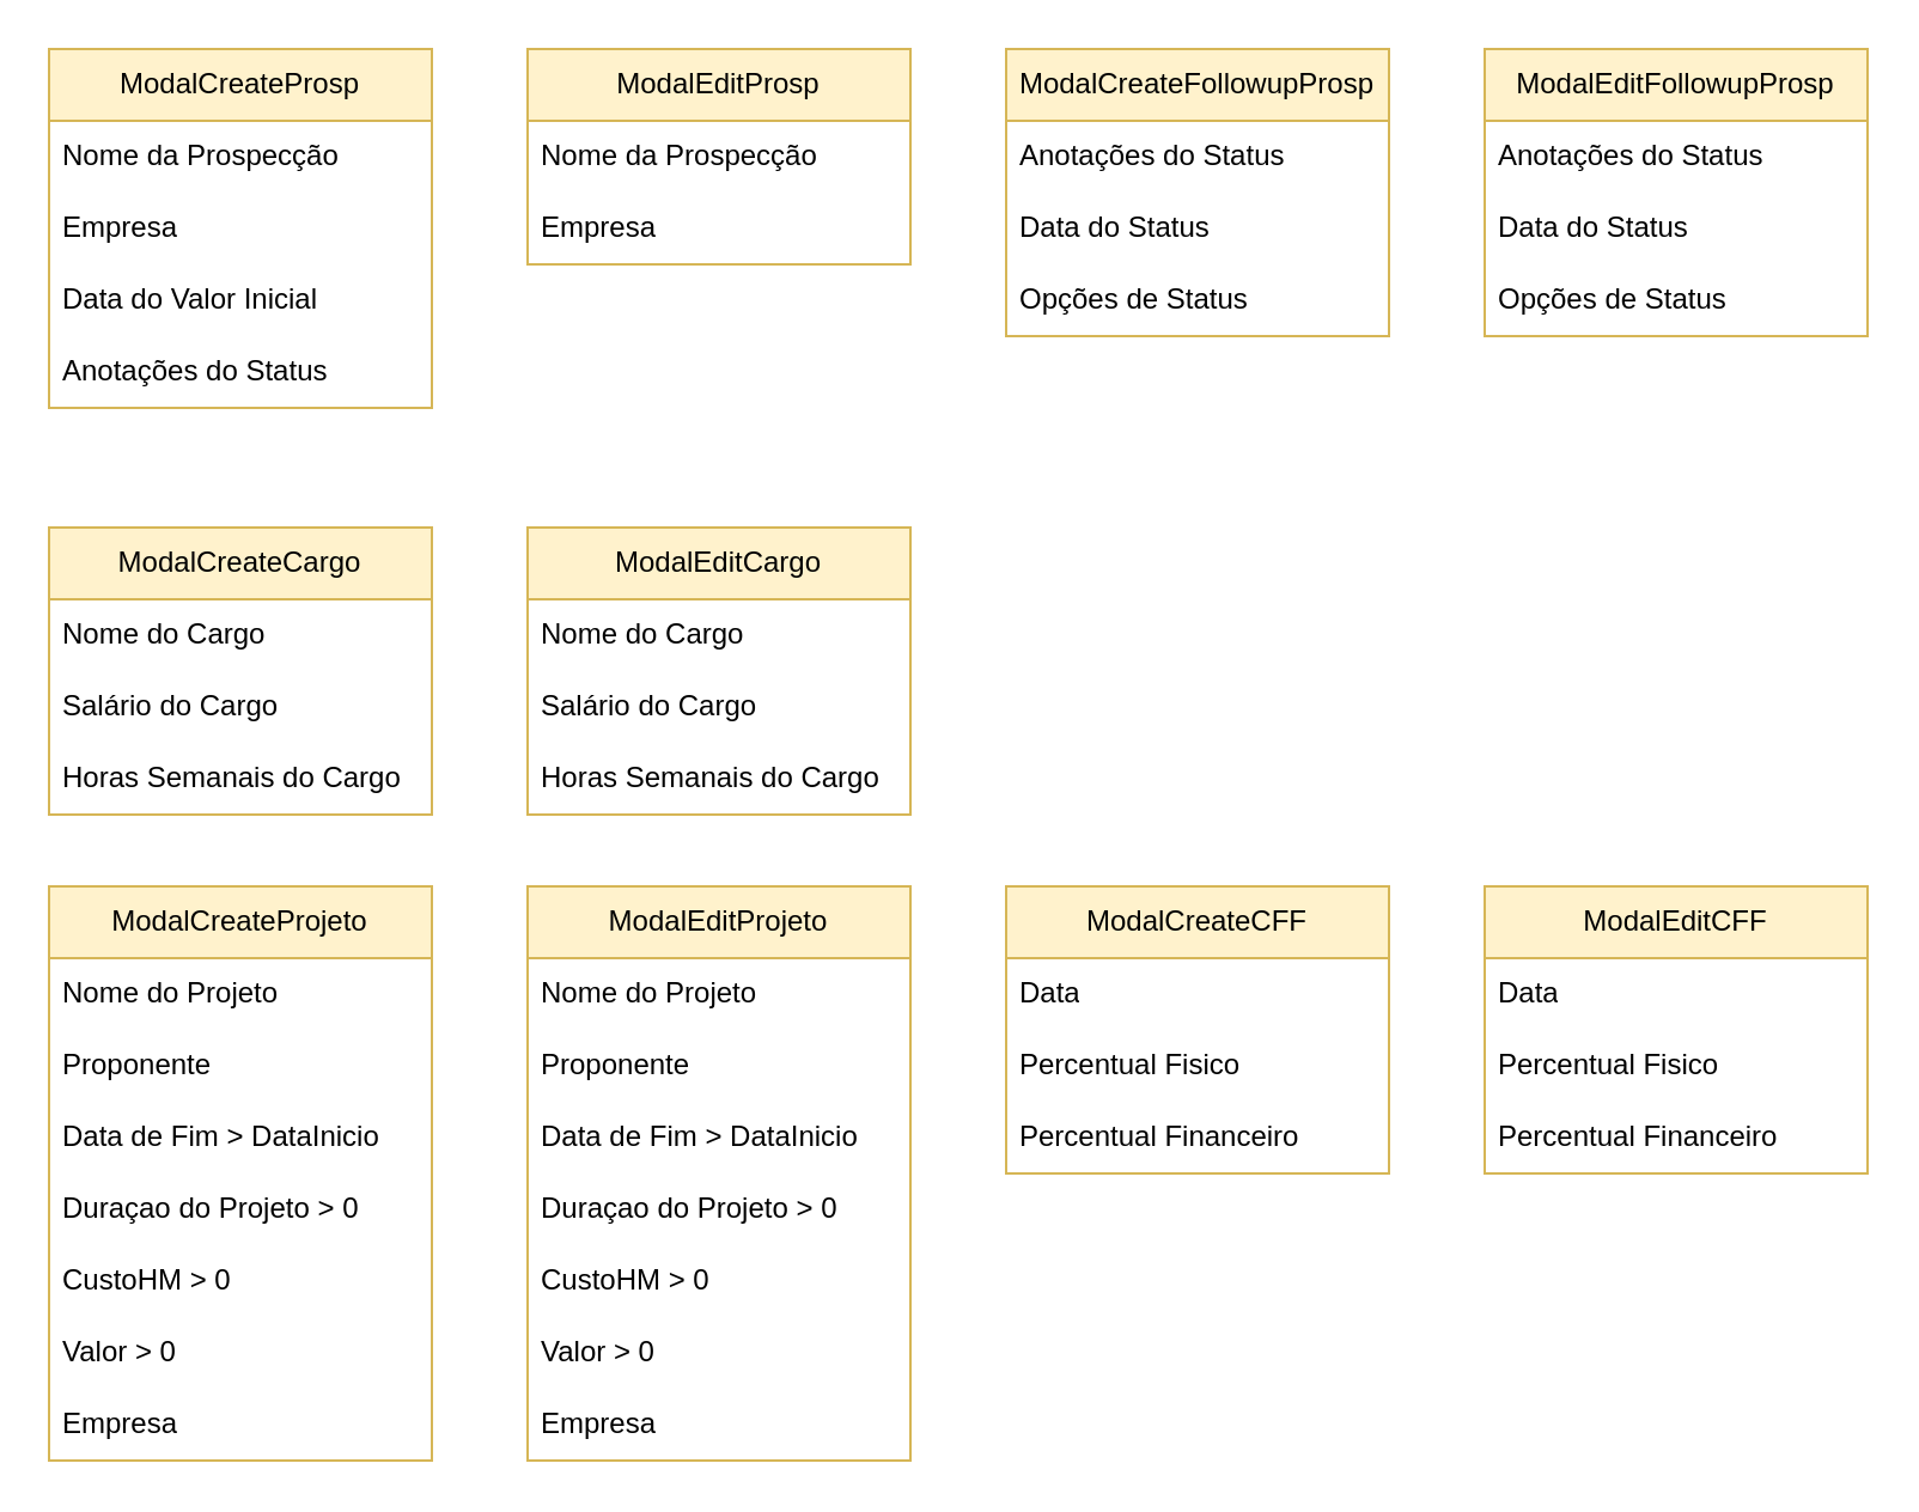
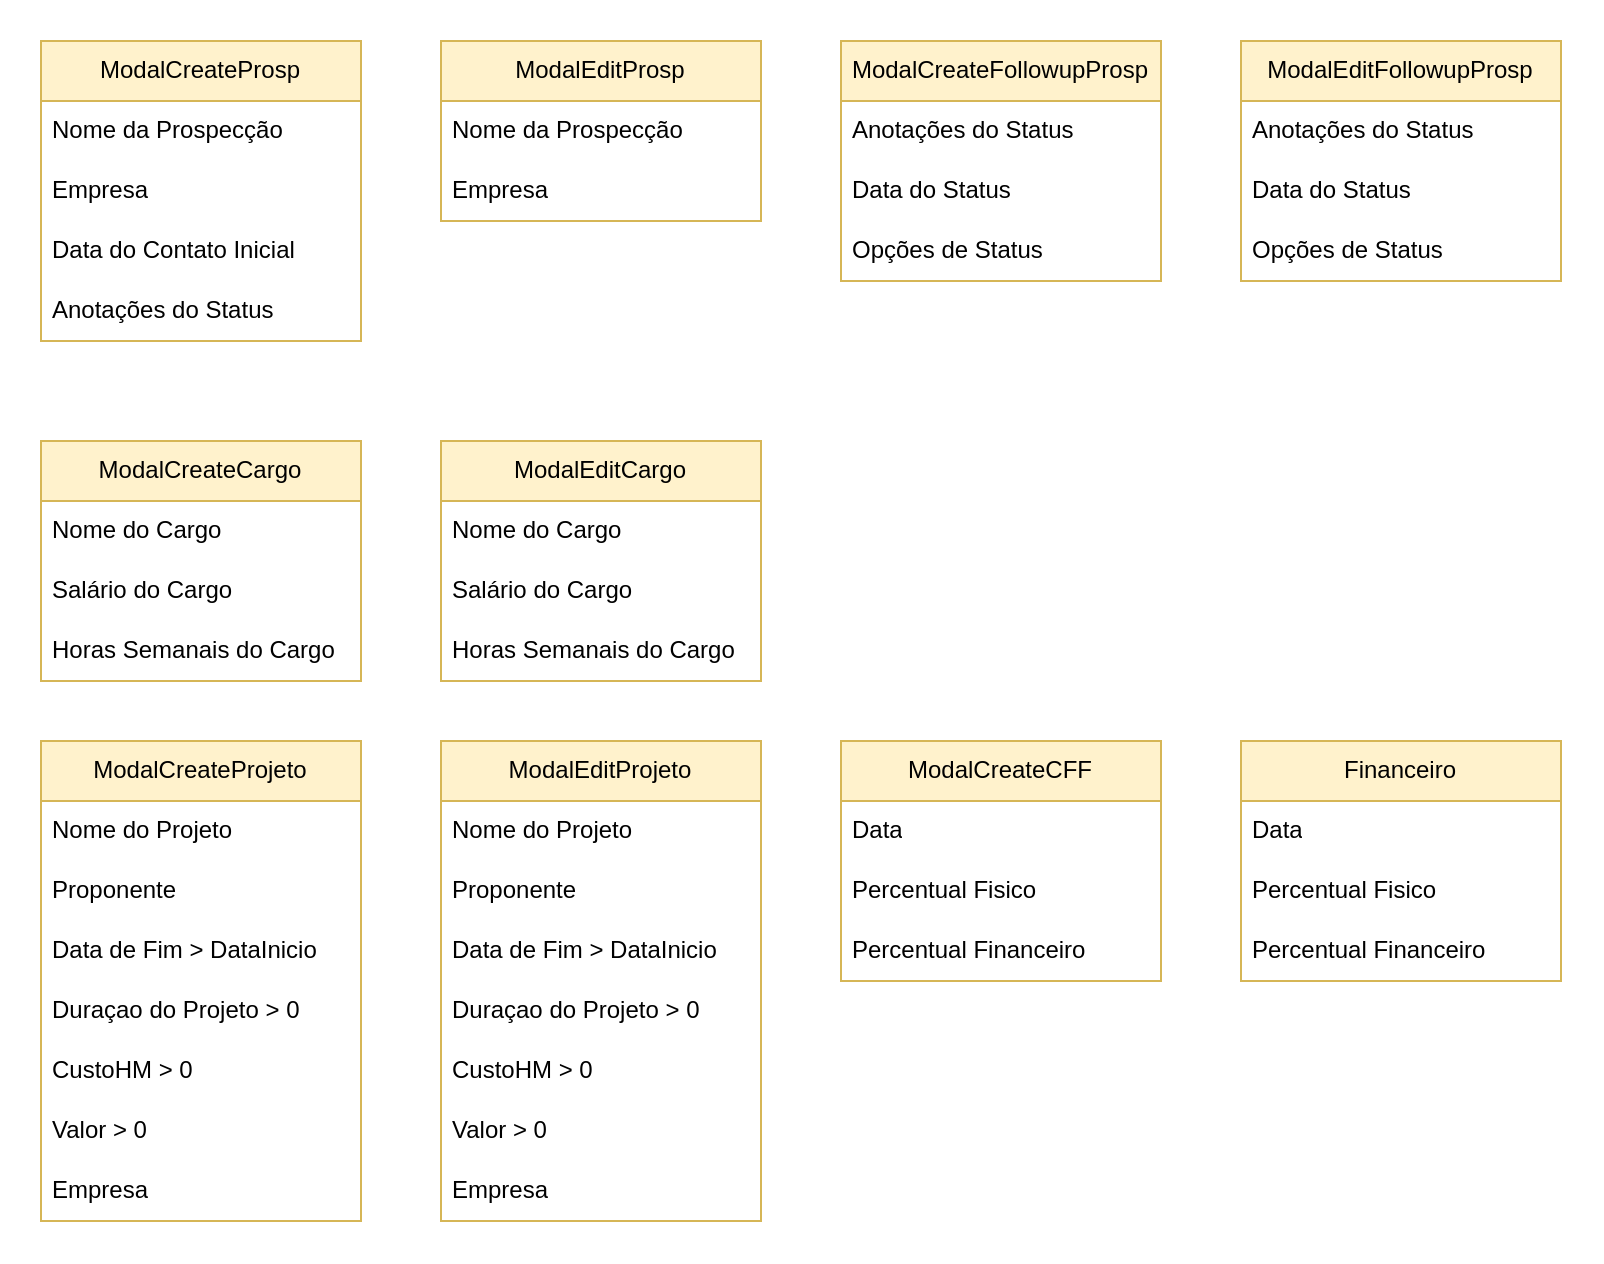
  <mxCell id="0" />
  <mxCell id="1" parent="0" />
  <mxCell id="2" value="ModalCreateProsp" style="swimlane;fontStyle=0;childLayout=stackLayout;horizontal=1;startSize=30;horizontalStack=0;resizeParent=1;resizeParentMax=0;resizeLast=0;collapsible=1;marginBottom=0;whiteSpace=wrap;html=1;fillColor=#fff2cc;strokeColor=#d6b656;" parent="1" vertex="1"><mxGeometry x="20" y="20" width="160" height="150" as="geometry" /></mxCell>
  <mxCell id="3" value="Nome da Prospecção" style="text;strokeColor=none;fillColor=none;align=left;verticalAlign=middle;spacingLeft=4;spacingRight=4;overflow=hidden;points=[[0,0.5],[1,0.5]];portConstraint=eastwest;rotatable=0;whiteSpace=wrap;html=1;" parent="2" vertex="1"><mxGeometry y="30" width="160" height="30" as="geometry" /></mxCell>
  <mxCell id="4" value="Empresa" style="text;strokeColor=none;fillColor=none;align=left;verticalAlign=middle;spacingLeft=4;spacingRight=4;overflow=hidden;points=[[0,0.5],[1,0.5]];portConstraint=eastwest;rotatable=0;whiteSpace=wrap;html=1;" parent="2" vertex="1"><mxGeometry y="60" width="160" height="30" as="geometry" /></mxCell>
- <mxCell id="5" value="Data do Valor Inicial" style="text;strokeColor=none;fillColor=none;align=left;verticalAlign=middle;spacingLeft=4;spacingRight=4;overflow=hidden;points=[[0,0.5],[1,0.5]];portConstraint=eastwest;rotatable=0;whiteSpace=wrap;html=1;" parent="2" vertex="1"><mxGeometry y="90" width="160" height="30" as="geometry" /></mxCell>
+ <mxCell id="5" value="Data do Contato Inicial" style="text;strokeColor=none;fillColor=none;align=left;verticalAlign=middle;spacingLeft=4;spacingRight=4;overflow=hidden;points=[[0,0.5],[1,0.5]];portConstraint=eastwest;rotatable=0;whiteSpace=wrap;html=1;" parent="2" vertex="1"><mxGeometry y="90" width="160" height="30" as="geometry" /></mxCell>
  <mxCell id="6" value="Anotações do Status" style="text;strokeColor=none;fillColor=none;align=left;verticalAlign=middle;spacingLeft=4;spacingRight=4;overflow=hidden;points=[[0,0.5],[1,0.5]];portConstraint=eastwest;rotatable=0;whiteSpace=wrap;html=1;" parent="2" vertex="1"><mxGeometry y="120" width="160" height="30" as="geometry" /></mxCell>
  <mxCell id="7" value="ModalEditProsp" style="swimlane;fontStyle=0;childLayout=stackLayout;horizontal=1;startSize=30;horizontalStack=0;resizeParent=1;resizeParentMax=0;resizeLast=0;collapsible=1;marginBottom=0;whiteSpace=wrap;html=1;fillColor=#fff2cc;strokeColor=#d6b656;" parent="1" vertex="1"><mxGeometry x="220" y="20" width="160" height="90" as="geometry"><mxRectangle x="240" y="200" width="130" height="30" as="alternateBounds" /></mxGeometry></mxCell>
  <mxCell id="8" value="Nome da Prospecção" style="text;strokeColor=none;fillColor=none;align=left;verticalAlign=middle;spacingLeft=4;spacingRight=4;overflow=hidden;points=[[0,0.5],[1,0.5]];portConstraint=eastwest;rotatable=0;whiteSpace=wrap;html=1;" parent="7" vertex="1"><mxGeometry y="30" width="160" height="30" as="geometry" /></mxCell>
  <mxCell id="9" value="Empresa" style="text;strokeColor=none;fillColor=none;align=left;verticalAlign=middle;spacingLeft=4;spacingRight=4;overflow=hidden;points=[[0,0.5],[1,0.5]];portConstraint=eastwest;rotatable=0;whiteSpace=wrap;html=1;" parent="7" vertex="1"><mxGeometry y="60" width="160" height="30" as="geometry" /></mxCell>
  <mxCell id="10" value="ModalCreateFollowupProsp" style="swimlane;fontStyle=0;childLayout=stackLayout;horizontal=1;startSize=30;horizontalStack=0;resizeParent=1;resizeParentMax=0;resizeLast=0;collapsible=1;marginBottom=0;whiteSpace=wrap;html=1;fillColor=#fff2cc;strokeColor=#d6b656;" parent="1" vertex="1"><mxGeometry x="420" y="20" width="160" height="120" as="geometry"><mxRectangle x="400" y="200" width="190" height="30" as="alternateBounds" /></mxGeometry></mxCell>
  <mxCell id="11" value="Anotações do Status" style="text;strokeColor=none;fillColor=none;align=left;verticalAlign=middle;spacingLeft=4;spacingRight=4;overflow=hidden;points=[[0,0.5],[1,0.5]];portConstraint=eastwest;rotatable=0;whiteSpace=wrap;html=1;" parent="10" vertex="1"><mxGeometry y="30" width="160" height="30" as="geometry" /></mxCell>
  <mxCell id="12" value="Data do Status" style="text;strokeColor=none;fillColor=none;align=left;verticalAlign=middle;spacingLeft=4;spacingRight=4;overflow=hidden;points=[[0,0.5],[1,0.5]];portConstraint=eastwest;rotatable=0;whiteSpace=wrap;html=1;" parent="10" vertex="1"><mxGeometry y="60" width="160" height="30" as="geometry" /></mxCell>
  <mxCell id="13" value="Opções de Status" style="text;strokeColor=none;fillColor=none;align=left;verticalAlign=middle;spacingLeft=4;spacingRight=4;overflow=hidden;points=[[0,0.5],[1,0.5]];portConstraint=eastwest;rotatable=0;whiteSpace=wrap;html=1;" parent="10" vertex="1"><mxGeometry y="90" width="160" height="30" as="geometry" /></mxCell>
  <mxCell id="14" value="ModalEditFollowupProsp" style="swimlane;fontStyle=0;childLayout=stackLayout;horizontal=1;startSize=30;horizontalStack=0;resizeParent=1;resizeParentMax=0;resizeLast=0;collapsible=1;marginBottom=0;whiteSpace=wrap;html=1;fillColor=#fff2cc;strokeColor=#d6b656;" parent="1" vertex="1"><mxGeometry x="620" y="20" width="160" height="120" as="geometry" /></mxCell>
  <mxCell id="15" value="Anotações do Status" style="text;strokeColor=none;fillColor=none;align=left;verticalAlign=middle;spacingLeft=4;spacingRight=4;overflow=hidden;points=[[0,0.5],[1,0.5]];portConstraint=eastwest;rotatable=0;whiteSpace=wrap;html=1;" parent="14" vertex="1"><mxGeometry y="30" width="160" height="30" as="geometry" /></mxCell>
  <mxCell id="16" value="Data do Status" style="text;strokeColor=none;fillColor=none;align=left;verticalAlign=middle;spacingLeft=4;spacingRight=4;overflow=hidden;points=[[0,0.5],[1,0.5]];portConstraint=eastwest;rotatable=0;whiteSpace=wrap;html=1;" parent="14" vertex="1"><mxGeometry y="60" width="160" height="30" as="geometry" /></mxCell>
  <mxCell id="17" value="Opções de Status" style="text;strokeColor=none;fillColor=none;align=left;verticalAlign=middle;spacingLeft=4;spacingRight=4;overflow=hidden;points=[[0,0.5],[1,0.5]];portConstraint=eastwest;rotatable=0;whiteSpace=wrap;html=1;" parent="14" vertex="1"><mxGeometry y="90" width="160" height="30" as="geometry" /></mxCell>
  <mxCell id="18" value="ModalCreateCargo" style="swimlane;fontStyle=0;childLayout=stackLayout;horizontal=1;startSize=30;horizontalStack=0;resizeParent=1;resizeParentMax=0;resizeLast=0;collapsible=1;marginBottom=0;whiteSpace=wrap;html=1;fillColor=#fff2cc;strokeColor=#d6b656;" parent="1" vertex="1"><mxGeometry x="20" y="220" width="160" height="120" as="geometry" /></mxCell>
  <mxCell id="19" value="Nome do Cargo" style="text;strokeColor=none;fillColor=none;align=left;verticalAlign=middle;spacingLeft=4;spacingRight=4;overflow=hidden;points=[[0,0.5],[1,0.5]];portConstraint=eastwest;rotatable=0;whiteSpace=wrap;html=1;" parent="18" vertex="1"><mxGeometry y="30" width="160" height="30" as="geometry" /></mxCell>
  <mxCell id="20" value="Salário do Cargo" style="text;strokeColor=none;fillColor=none;align=left;verticalAlign=middle;spacingLeft=4;spacingRight=4;overflow=hidden;points=[[0,0.5],[1,0.5]];portConstraint=eastwest;rotatable=0;whiteSpace=wrap;html=1;" parent="18" vertex="1"><mxGeometry y="60" width="160" height="30" as="geometry" /></mxCell>
  <mxCell id="21" value="Horas Semanais do Cargo" style="text;strokeColor=none;fillColor=none;align=left;verticalAlign=middle;spacingLeft=4;spacingRight=4;overflow=hidden;points=[[0,0.5],[1,0.5]];portConstraint=eastwest;rotatable=0;whiteSpace=wrap;html=1;" parent="18" vertex="1"><mxGeometry y="90" width="160" height="30" as="geometry" /></mxCell>
  <mxCell id="22" value="ModalEditCargo" style="swimlane;fontStyle=0;childLayout=stackLayout;horizontal=1;startSize=30;horizontalStack=0;resizeParent=1;resizeParentMax=0;resizeLast=0;collapsible=1;marginBottom=0;whiteSpace=wrap;html=1;fillColor=#fff2cc;strokeColor=#d6b656;" parent="1" vertex="1"><mxGeometry x="220" y="220" width="160" height="120" as="geometry" /></mxCell>
  <mxCell id="23" value="Nome do Cargo" style="text;strokeColor=none;fillColor=none;align=left;verticalAlign=middle;spacingLeft=4;spacingRight=4;overflow=hidden;points=[[0,0.5],[1,0.5]];portConstraint=eastwest;rotatable=0;whiteSpace=wrap;html=1;" parent="22" vertex="1"><mxGeometry y="30" width="160" height="30" as="geometry" /></mxCell>
  <mxCell id="24" value="Salário do Cargo" style="text;strokeColor=none;fillColor=none;align=left;verticalAlign=middle;spacingLeft=4;spacingRight=4;overflow=hidden;points=[[0,0.5],[1,0.5]];portConstraint=eastwest;rotatable=0;whiteSpace=wrap;html=1;" parent="22" vertex="1"><mxGeometry y="60" width="160" height="30" as="geometry" /></mxCell>
  <mxCell id="25" value="Horas Semanais do Cargo" style="text;strokeColor=none;fillColor=none;align=left;verticalAlign=middle;spacingLeft=4;spacingRight=4;overflow=hidden;points=[[0,0.5],[1,0.5]];portConstraint=eastwest;rotatable=0;whiteSpace=wrap;html=1;" parent="22" vertex="1"><mxGeometry y="90" width="160" height="30" as="geometry" /></mxCell>
  <mxCell id="26" value="ModalCreateProjeto" style="swimlane;fontStyle=0;childLayout=stackLayout;horizontal=1;startSize=30;horizontalStack=0;resizeParent=1;resizeParentMax=0;resizeLast=0;collapsible=1;marginBottom=0;whiteSpace=wrap;html=1;fillColor=#fff2cc;strokeColor=#d6b656;" parent="1" vertex="1"><mxGeometry x="20" y="370" width="160" height="240" as="geometry" /></mxCell>
  <mxCell id="27" value="Nome do Projeto" style="text;strokeColor=none;fillColor=none;align=left;verticalAlign=middle;spacingLeft=4;spacingRight=4;overflow=hidden;points=[[0,0.5],[1,0.5]];portConstraint=eastwest;rotatable=0;whiteSpace=wrap;html=1;" parent="26" vertex="1"><mxGeometry y="30" width="160" height="30" as="geometry" /></mxCell>
  <mxCell id="28" value="Proponente" style="text;strokeColor=none;fillColor=none;align=left;verticalAlign=middle;spacingLeft=4;spacingRight=4;overflow=hidden;points=[[0,0.5],[1,0.5]];portConstraint=eastwest;rotatable=0;whiteSpace=wrap;html=1;" parent="26" vertex="1"><mxGeometry y="60" width="160" height="30" as="geometry" /></mxCell>
  <mxCell id="29" value="Data de Fim &amp;gt; DataInicio" style="text;strokeColor=none;fillColor=none;align=left;verticalAlign=middle;spacingLeft=4;spacingRight=4;overflow=hidden;points=[[0,0.5],[1,0.5]];portConstraint=eastwest;rotatable=0;whiteSpace=wrap;html=1;" parent="26" vertex="1"><mxGeometry y="90" width="160" height="30" as="geometry" /></mxCell>
  <mxCell id="30" value="Duraçao do Projeto &amp;gt; 0" style="text;strokeColor=none;fillColor=none;align=left;verticalAlign=middle;spacingLeft=4;spacingRight=4;overflow=hidden;points=[[0,0.5],[1,0.5]];portConstraint=eastwest;rotatable=0;whiteSpace=wrap;html=1;" parent="26" vertex="1"><mxGeometry y="120" width="160" height="30" as="geometry" /></mxCell>
  <mxCell id="31" value="CustoHM &amp;gt; 0" style="text;strokeColor=none;fillColor=none;align=left;verticalAlign=middle;spacingLeft=4;spacingRight=4;overflow=hidden;points=[[0,0.5],[1,0.5]];portConstraint=eastwest;rotatable=0;whiteSpace=wrap;html=1;" parent="26" vertex="1"><mxGeometry y="150" width="160" height="30" as="geometry" /></mxCell>
  <mxCell id="32" value="Valor &amp;gt; 0" style="text;strokeColor=none;fillColor=none;align=left;verticalAlign=middle;spacingLeft=4;spacingRight=4;overflow=hidden;points=[[0,0.5],[1,0.5]];portConstraint=eastwest;rotatable=0;whiteSpace=wrap;html=1;" parent="26" vertex="1"><mxGeometry y="180" width="160" height="30" as="geometry" /></mxCell>
  <mxCell id="33" value="&lt;div&gt;Empresa&lt;/div&gt;" style="text;strokeColor=none;fillColor=none;align=left;verticalAlign=middle;spacingLeft=4;spacingRight=4;overflow=hidden;points=[[0,0.5],[1,0.5]];portConstraint=eastwest;rotatable=0;whiteSpace=wrap;html=1;" parent="26" vertex="1"><mxGeometry y="210" width="160" height="30" as="geometry" /></mxCell>
  <mxCell id="34" value="ModalEditProjeto" style="swimlane;fontStyle=0;childLayout=stackLayout;horizontal=1;startSize=30;horizontalStack=0;resizeParent=1;resizeParentMax=0;resizeLast=0;collapsible=1;marginBottom=0;whiteSpace=wrap;html=1;fillColor=#fff2cc;strokeColor=#d6b656;" parent="1" vertex="1"><mxGeometry x="220" y="370" width="160" height="240" as="geometry" /></mxCell>
  <mxCell id="35" value="Nome do Projeto" style="text;strokeColor=none;fillColor=none;align=left;verticalAlign=middle;spacingLeft=4;spacingRight=4;overflow=hidden;points=[[0,0.5],[1,0.5]];portConstraint=eastwest;rotatable=0;whiteSpace=wrap;html=1;" parent="34" vertex="1"><mxGeometry y="30" width="160" height="30" as="geometry" /></mxCell>
  <mxCell id="36" value="Proponente" style="text;strokeColor=none;fillColor=none;align=left;verticalAlign=middle;spacingLeft=4;spacingRight=4;overflow=hidden;points=[[0,0.5],[1,0.5]];portConstraint=eastwest;rotatable=0;whiteSpace=wrap;html=1;" parent="34" vertex="1"><mxGeometry y="60" width="160" height="30" as="geometry" /></mxCell>
  <mxCell id="37" value="Data de Fim &amp;gt; DataInicio" style="text;strokeColor=none;fillColor=none;align=left;verticalAlign=middle;spacingLeft=4;spacingRight=4;overflow=hidden;points=[[0,0.5],[1,0.5]];portConstraint=eastwest;rotatable=0;whiteSpace=wrap;html=1;" parent="34" vertex="1"><mxGeometry y="90" width="160" height="30" as="geometry" /></mxCell>
  <mxCell id="38" value="Duraçao do Projeto &amp;gt; 0" style="text;strokeColor=none;fillColor=none;align=left;verticalAlign=middle;spacingLeft=4;spacingRight=4;overflow=hidden;points=[[0,0.5],[1,0.5]];portConstraint=eastwest;rotatable=0;whiteSpace=wrap;html=1;" parent="34" vertex="1"><mxGeometry y="120" width="160" height="30" as="geometry" /></mxCell>
  <mxCell id="39" value="CustoHM &amp;gt; 0" style="text;strokeColor=none;fillColor=none;align=left;verticalAlign=middle;spacingLeft=4;spacingRight=4;overflow=hidden;points=[[0,0.5],[1,0.5]];portConstraint=eastwest;rotatable=0;whiteSpace=wrap;html=1;" parent="34" vertex="1"><mxGeometry y="150" width="160" height="30" as="geometry" /></mxCell>
  <mxCell id="40" value="Valor &amp;gt; 0" style="text;strokeColor=none;fillColor=none;align=left;verticalAlign=middle;spacingLeft=4;spacingRight=4;overflow=hidden;points=[[0,0.5],[1,0.5]];portConstraint=eastwest;rotatable=0;whiteSpace=wrap;html=1;" parent="34" vertex="1"><mxGeometry y="180" width="160" height="30" as="geometry" /></mxCell>
  <mxCell id="41" value="&lt;div&gt;Empresa&lt;/div&gt;" style="text;strokeColor=none;fillColor=none;align=left;verticalAlign=middle;spacingLeft=4;spacingRight=4;overflow=hidden;points=[[0,0.5],[1,0.5]];portConstraint=eastwest;rotatable=0;whiteSpace=wrap;html=1;" parent="34" vertex="1"><mxGeometry y="210" width="160" height="30" as="geometry" /></mxCell>
  <mxCell id="42" value="ModalCreateCFF" style="swimlane;fontStyle=0;childLayout=stackLayout;horizontal=1;startSize=30;horizontalStack=0;resizeParent=1;resizeParentMax=0;resizeLast=0;collapsible=1;marginBottom=0;whiteSpace=wrap;html=1;fillColor=#fff2cc;strokeColor=#d6b656;" parent="1" vertex="1"><mxGeometry x="420" y="370" width="160" height="120" as="geometry" /></mxCell>
  <mxCell id="43" value="Data" style="text;strokeColor=none;fillColor=none;align=left;verticalAlign=middle;spacingLeft=4;spacingRight=4;overflow=hidden;points=[[0,0.5],[1,0.5]];portConstraint=eastwest;rotatable=0;whiteSpace=wrap;html=1;" parent="42" vertex="1"><mxGeometry y="30" width="160" height="30" as="geometry" /></mxCell>
  <mxCell id="44" value="&lt;div&gt;Percentual Fisico&lt;/div&gt;" style="text;strokeColor=none;fillColor=none;align=left;verticalAlign=middle;spacingLeft=4;spacingRight=4;overflow=hidden;points=[[0,0.5],[1,0.5]];portConstraint=eastwest;rotatable=0;whiteSpace=wrap;html=1;" parent="42" vertex="1"><mxGeometry y="60" width="160" height="30" as="geometry" /></mxCell>
  <mxCell id="45" value="&lt;div&gt;Percentual Financeiro&lt;/div&gt;" style="text;strokeColor=none;fillColor=none;align=left;verticalAlign=middle;spacingLeft=4;spacingRight=4;overflow=hidden;points=[[0,0.5],[1,0.5]];portConstraint=eastwest;rotatable=0;whiteSpace=wrap;html=1;" parent="42" vertex="1"><mxGeometry y="90" width="160" height="30" as="geometry" /></mxCell>
- <mxCell id="46" value="ModalEditCFF" style="swimlane;fontStyle=0;childLayout=stackLayout;horizontal=1;startSize=30;horizontalStack=0;resizeParent=1;resizeParentMax=0;resizeLast=0;collapsible=1;marginBottom=0;whiteSpace=wrap;html=1;fillColor=#fff2cc;strokeColor=#d6b656;" parent="1" vertex="1"><mxGeometry x="620" y="370" width="160" height="120" as="geometry" /></mxCell>
+ <mxCell id="46" value="Financeiro" style="swimlane;fontStyle=0;childLayout=stackLayout;horizontal=1;startSize=30;horizontalStack=0;resizeParent=1;resizeParentMax=0;resizeLast=0;collapsible=1;marginBottom=0;whiteSpace=wrap;html=1;fillColor=#fff2cc;strokeColor=#d6b656;" parent="1" vertex="1"><mxGeometry x="620" y="370" width="160" height="120" as="geometry" /></mxCell>
  <mxCell id="47" value="Data" style="text;strokeColor=none;fillColor=none;align=left;verticalAlign=middle;spacingLeft=4;spacingRight=4;overflow=hidden;points=[[0,0.5],[1,0.5]];portConstraint=eastwest;rotatable=0;whiteSpace=wrap;html=1;" parent="46" vertex="1"><mxGeometry y="30" width="160" height="30" as="geometry" /></mxCell>
  <mxCell id="48" value="&lt;div&gt;Percentual Fisico&lt;/div&gt;" style="text;strokeColor=none;fillColor=none;align=left;verticalAlign=middle;spacingLeft=4;spacingRight=4;overflow=hidden;points=[[0,0.5],[1,0.5]];portConstraint=eastwest;rotatable=0;whiteSpace=wrap;html=1;" parent="46" vertex="1"><mxGeometry y="60" width="160" height="30" as="geometry" /></mxCell>
  <mxCell id="49" value="&lt;div&gt;Percentual Financeiro&lt;/div&gt;" style="text;strokeColor=none;fillColor=none;align=left;verticalAlign=middle;spacingLeft=4;spacingRight=4;overflow=hidden;points=[[0,0.5],[1,0.5]];portConstraint=eastwest;rotatable=0;whiteSpace=wrap;html=1;" parent="46" vertex="1"><mxGeometry y="90" width="160" height="30" as="geometry" /></mxCell>
